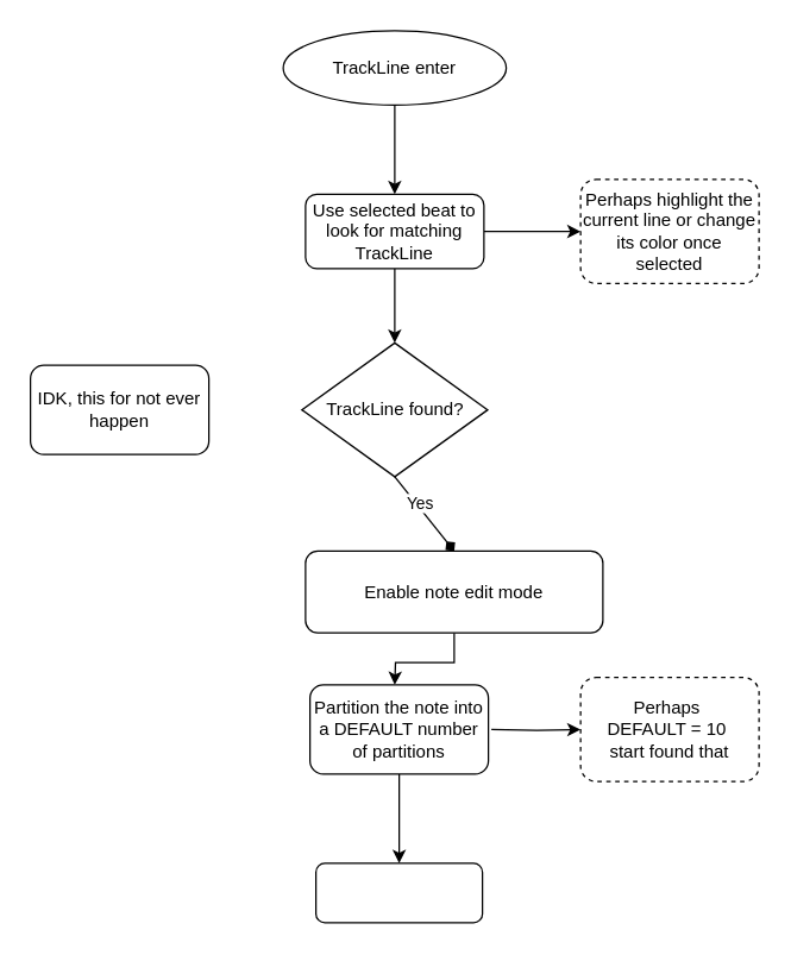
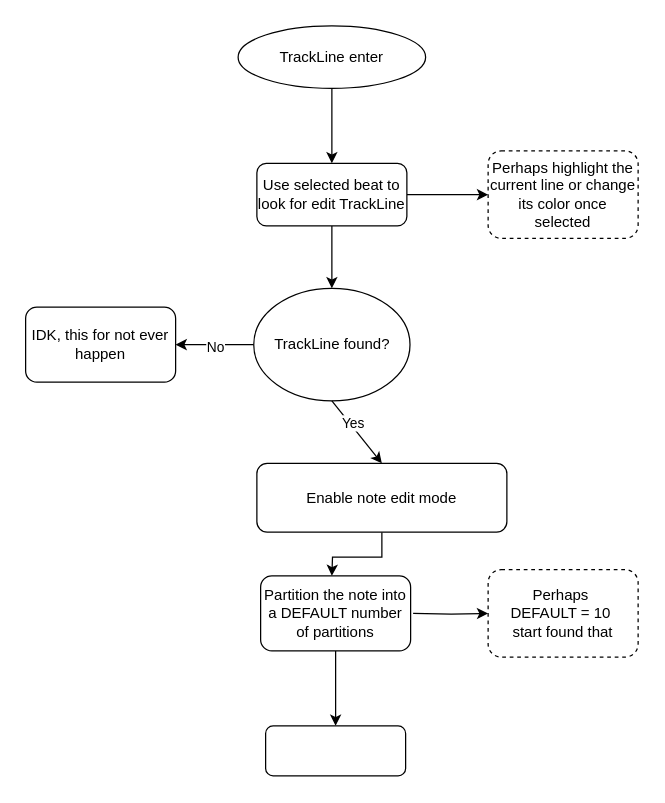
  <mxCell id="0" />
  <mxCell id="1" parent="0" />
  <mxCell id="2" value="TrackLine enter" style="ellipse;whiteSpace=wrap;html=1;" parent="1" vertex="1"><mxGeometry x="190" y="20" width="150" height="50" as="geometry" /></mxCell>
  <mxCell id="3" value="" style="endArrow=classic;html=1;rounded=0;exitX=0.5;exitY=1;exitDx=0;exitDy=0;entryX=0.5;entryY=0;entryDx=0;entryDy=0;" parent="1" source="2" target="6" edge="1"><mxGeometry width="50" height="50" relative="1" as="geometry"><mxPoint x="265" y="-20" as="sourcePoint" /><mxPoint x="265" y="30" as="targetPoint" /></mxGeometry></mxCell>
  <mxCell id="4" style="edgeStyle=orthogonalEdgeStyle;rounded=0;orthogonalLoop=1;jettySize=auto;html=1;exitX=1;exitY=0.5;exitDx=0;exitDy=0;entryX=0;entryY=0.5;entryDx=0;entryDy=0;" parent="1" source="6" target="7" edge="1"><mxGeometry relative="1" as="geometry" /></mxCell>
  <mxCell id="5" style="edgeStyle=orthogonalEdgeStyle;rounded=0;orthogonalLoop=1;jettySize=auto;html=1;exitX=0.5;exitY=1;exitDx=0;exitDy=0;entryX=0.5;entryY=0;entryDx=0;entryDy=0;" parent="1" source="6" target="10" edge="1"><mxGeometry relative="1" as="geometry"><mxPoint x="265" y="200" as="targetPoint" /></mxGeometry></mxCell>
- <mxCell id="6" value="Use selected beat to&lt;div&gt;look for matching TrackLine&lt;/div&gt;" style="rounded=1;whiteSpace=wrap;html=1;" parent="1" vertex="1"><mxGeometry x="205" y="130" width="120" height="50" as="geometry" /></mxCell>
+ <mxCell id="6" value="Use selected beat to&lt;div&gt;look for edit TrackLine&lt;/div&gt;" style="rounded=1;whiteSpace=wrap;html=1;" parent="1" vertex="1"><mxGeometry x="205" y="130" width="120" height="50" as="geometry" /></mxCell>
  <mxCell id="7" value="Perhaps highlight the current line or change its color once selected" style="rounded=1;whiteSpace=wrap;html=1;dashed=1;" parent="1" vertex="1"><mxGeometry x="390" y="120" width="120" height="70" as="geometry" /></mxCell>
- <mxCell id="10" value="TrackLine found?" style="rhombus;whiteSpace=wrap;html=1;" parent="1" vertex="1"><mxGeometry x="202.5" y="230" width="125" height="90" as="geometry" /></mxCell>
- <mxCell id="11" value="" style="endArrow=diamond;html=1;rounded=0;exitX=0.5;exitY=1;exitDx=0;exitDy=0;entryX=0.5;entryY=0;entryDx=0;entryDy=0;" parent="1" source="10" target="14" edge="1"><mxGeometry width="50" height="50" relative="1" as="geometry"><mxPoint x="360" y="380" as="sourcePoint" /><mxPoint x="400" y="325" as="targetPoint" /></mxGeometry></mxCell>
+ <mxCell id="8" style="edgeStyle=orthogonalEdgeStyle;rounded=0;orthogonalLoop=1;jettySize=auto;html=1;exitX=0;exitY=0.5;exitDx=0;exitDy=0;entryX=1;entryY=0.5;entryDx=0;entryDy=0;" parent="1" source="10" target="15" edge="1"><mxGeometry relative="1" as="geometry"><mxPoint x="140" y="275" as="targetPoint" /></mxGeometry></mxCell>
+ <mxCell id="9" value="No" style="edgeLabel;html=1;align=center;verticalAlign=middle;resizable=0;points=[];" parent="8" vertex="1" connectable="0"><mxGeometry x="-0.002" y="1" relative="1" as="geometry"><mxPoint as="offset" /></mxGeometry></mxCell>
+ <mxCell id="10" value="TrackLine found?" style="ellipse;whiteSpace=wrap;html=1;" parent="1" vertex="1"><mxGeometry x="202.5" y="230" width="125" height="90" as="geometry" /></mxCell>
+ <mxCell id="11" value="" style="endArrow=classic;html=1;rounded=0;exitX=0.5;exitY=1;exitDx=0;exitDy=0;entryX=0.5;entryY=0;entryDx=0;entryDy=0;" parent="1" source="10" target="14" edge="1"><mxGeometry width="50" height="50" relative="1" as="geometry"><mxPoint x="360" y="380" as="sourcePoint" /><mxPoint x="400" y="325" as="targetPoint" /></mxGeometry></mxCell>
  <mxCell id="12" value="Yes" style="edgeLabel;html=1;align=center;verticalAlign=middle;resizable=0;points=[];" parent="11" vertex="1" connectable="0"><mxGeometry x="-0.269" y="1" relative="1" as="geometry"><mxPoint x="1" as="offset" /></mxGeometry></mxCell>
  <mxCell id="13" style="edgeStyle=orthogonalEdgeStyle;rounded=0;orthogonalLoop=1;jettySize=auto;html=1;" parent="1" source="14" edge="1"><mxGeometry relative="1" as="geometry"><mxPoint x="265" y="460" as="targetPoint" /></mxGeometry></mxCell>
  <mxCell id="14" value="Enable note edit mode" style="rounded=1;whiteSpace=wrap;html=1;" parent="1" vertex="1"><mxGeometry x="205" y="370" width="200" height="55" as="geometry" /></mxCell>
  <mxCell id="15" value="IDK, this for not ever happen" style="rounded=1;whiteSpace=wrap;html=1;" parent="1" vertex="1"><mxGeometry x="20" y="245" width="120" height="60" as="geometry" /></mxCell>
  <mxCell id="16" value="Partition the note into a DEFAULT number of partitions" style="rounded=1;whiteSpace=wrap;html=1;" parent="1" vertex="1"><mxGeometry x="208" y="460" width="120" height="60" as="geometry" /></mxCell>
  <mxCell id="17" style="edgeStyle=orthogonalEdgeStyle;rounded=0;orthogonalLoop=1;jettySize=auto;html=1;entryX=0;entryY=0.5;entryDx=0;entryDy=0;" parent="1" target="18" edge="1"><mxGeometry relative="1" as="geometry"><mxPoint x="330" y="490" as="sourcePoint" /></mxGeometry></mxCell>
  <mxCell id="18" value="Perhaps&amp;nbsp;&lt;div&gt;DEFAULT = 10&amp;nbsp;&lt;/div&gt;&lt;div&gt;start found that&lt;/div&gt;" style="rounded=1;whiteSpace=wrap;html=1;dashed=1;" parent="1" vertex="1"><mxGeometry x="390" y="455" width="120" height="70" as="geometry" /></mxCell>
  <mxCell id="19" value="" style="endArrow=classic;html=1;rounded=0;exitX=0.5;exitY=1;exitDx=0;exitDy=0;entryX=0.5;entryY=0;entryDx=0;entryDy=0;" parent="1" source="16" target="20" edge="1"><mxGeometry width="50" height="50" relative="1" as="geometry"><mxPoint x="280" y="640" as="sourcePoint" /><mxPoint x="268" y="560" as="targetPoint" /></mxGeometry></mxCell>
  <mxCell id="20" value="" style="rounded=1;whiteSpace=wrap;html=1;" parent="1" vertex="1"><mxGeometry x="212" y="580" width="112" height="40" as="geometry" /></mxCell>
